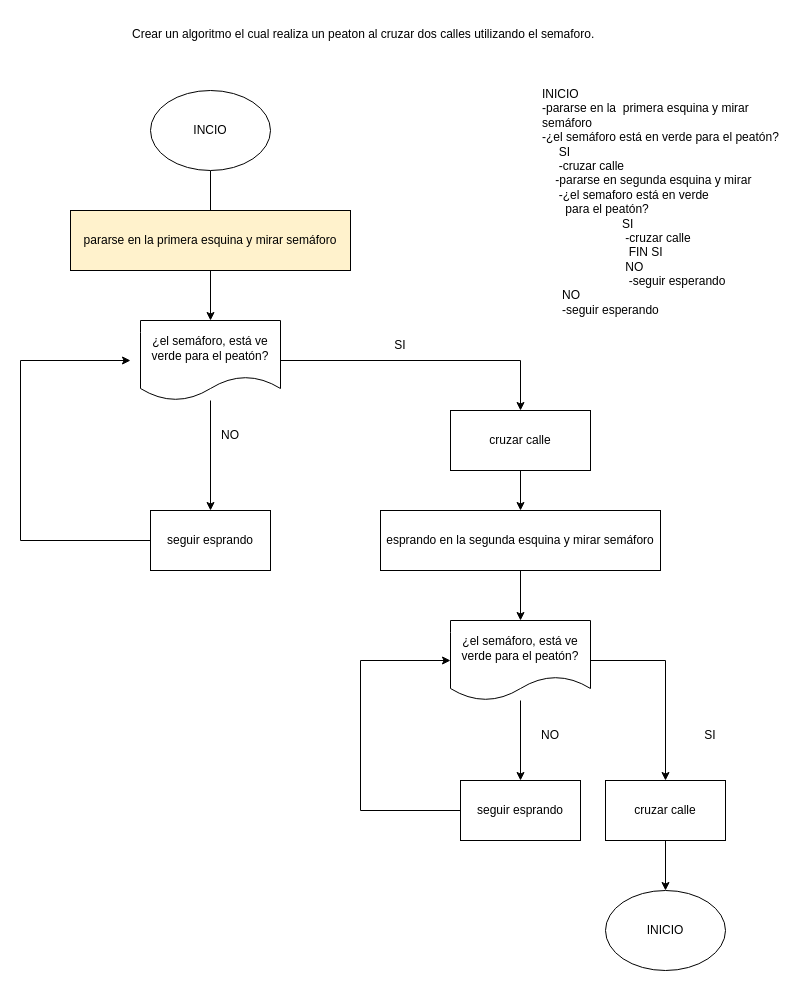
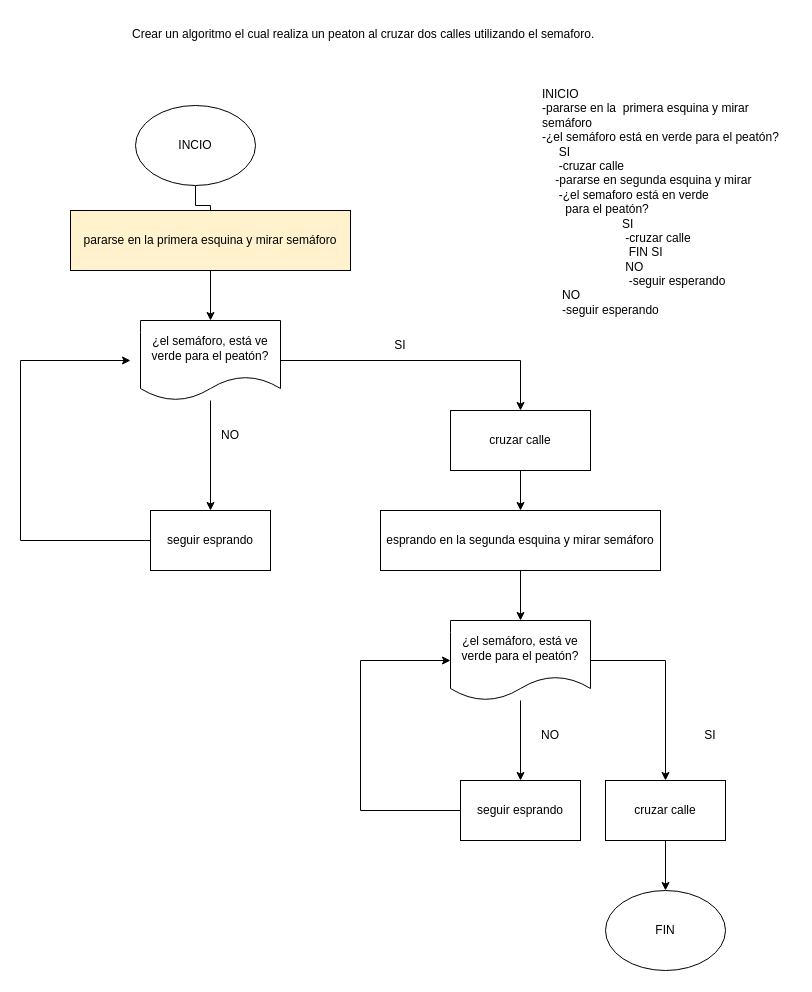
  <mxCell id="0" />
  <mxCell id="1" parent="0" />
  <mxCell id="2" value="INICIO&lt;br&gt;-pararse en la&amp;nbsp; primera esquina y mirar semáforo&lt;br&gt;-¿el semáforo está en verde para el peatón?&lt;br&gt;&amp;nbsp; &amp;nbsp; &amp;nbsp;SI&lt;br&gt;&amp;nbsp; &amp;nbsp; &amp;nbsp;-cruzar calle&lt;br&gt;&amp;nbsp; &amp;nbsp; -pararse en segunda esquina y mirar&lt;br&gt;&amp;nbsp; &amp;nbsp; &amp;nbsp;-¿el semaforo está en verde&amp;nbsp; &amp;nbsp; &amp;nbsp; &amp;nbsp; &amp;nbsp; &amp;nbsp; &amp;nbsp; &amp;nbsp; &amp;nbsp; &amp;nbsp; &amp;nbsp; &amp;nbsp; &amp;nbsp; &amp;nbsp; &amp;nbsp; &amp;nbsp;para el peatón?&lt;br&gt;&amp;nbsp; &amp;nbsp; &amp;nbsp; &amp;nbsp; &amp;nbsp; &amp;nbsp; &amp;nbsp; &amp;nbsp; &amp;nbsp; &amp;nbsp; &amp;nbsp; &amp;nbsp; SI&lt;br&gt;&amp;nbsp; &amp;nbsp; &amp;nbsp; &amp;nbsp; &amp;nbsp; &amp;nbsp; &amp;nbsp; &amp;nbsp; &amp;nbsp; &amp;nbsp; &amp;nbsp; &amp;nbsp; &amp;nbsp;-cruzar calle&lt;br&gt;&amp;nbsp; &amp;nbsp; &amp;nbsp; &amp;nbsp; &amp;nbsp; &amp;nbsp; &amp;nbsp; &amp;nbsp; &amp;nbsp; &amp;nbsp; &amp;nbsp; &amp;nbsp; &amp;nbsp; FIN SI&lt;br&gt;&amp;nbsp; &amp;nbsp; &amp;nbsp; &amp;nbsp; &amp;nbsp; &amp;nbsp; &amp;nbsp; &amp;nbsp; &amp;nbsp; &amp;nbsp; &amp;nbsp; &amp;nbsp; &amp;nbsp;NO&lt;br&gt;&amp;nbsp; &amp;nbsp; &amp;nbsp; &amp;nbsp; &amp;nbsp; &amp;nbsp; &amp;nbsp; &amp;nbsp; &amp;nbsp; &amp;nbsp; &amp;nbsp; &amp;nbsp; &amp;nbsp; -seguir esperando&lt;br&gt;&amp;nbsp; &amp;nbsp; &amp;nbsp; NO&lt;br&gt;&amp;nbsp; &amp;nbsp; &amp;nbsp; -seguir esperando&amp;nbsp;" style="text;html=1;strokeColor=none;fillColor=none;align=left;verticalAlign=top;whiteSpace=wrap;rounded=0;" vertex="1" parent="1"><mxGeometry x="540" y="80" width="250" height="280" as="geometry" /></mxCell>
  <mxCell id="3" value="Crear un algoritmo el cual realiza un peaton al cruzar dos calles utilizando el semaforo." style="text;whiteSpace=wrap;html=1;" vertex="1" parent="1"><mxGeometry x="130" y="20" width="470" height="40" as="geometry" /></mxCell>
  <mxCell id="4" value="" style="edgeStyle=orthogonalEdgeStyle;rounded=0;orthogonalLoop=1;jettySize=auto;html=1;endArrow=none;" edge="1" parent="1" source="5" target="7"><mxGeometry relative="1" as="geometry" /></mxCell>
- <mxCell id="5" value="INCIO" style="ellipse;whiteSpace=wrap;html=1;" vertex="1" parent="1"><mxGeometry x="150" y="90" width="120" height="80" as="geometry" /></mxCell>
+ <mxCell id="5" value="INCIO" style="ellipse;whiteSpace=wrap;html=1;" vertex="1" parent="1"><mxGeometry x="135" y="105" width="120" height="80" as="geometry" /></mxCell>
  <mxCell id="6" value="" style="edgeStyle=orthogonalEdgeStyle;rounded=0;orthogonalLoop=1;jettySize=auto;html=1;" edge="1" parent="1" source="7" target="10"><mxGeometry relative="1" as="geometry" /></mxCell>
  <mxCell id="7" value="pararse en la primera esquina y mirar semáforo" style="whiteSpace=wrap;html=1;fillColor=#fff2cc;" vertex="1" parent="1"><mxGeometry x="70" y="210" width="280" height="60" as="geometry" /></mxCell>
  <mxCell id="8" value="" style="edgeStyle=orthogonalEdgeStyle;rounded=0;orthogonalLoop=1;jettySize=auto;html=1;" edge="1" parent="1" source="10" target="12"><mxGeometry relative="1" as="geometry" /></mxCell>
  <mxCell id="9" value="" style="edgeStyle=orthogonalEdgeStyle;rounded=0;orthogonalLoop=1;jettySize=auto;html=1;" edge="1" parent="1" source="10" target="17"><mxGeometry relative="1" as="geometry" /></mxCell>
  <mxCell id="10" value="¿el semáforo, está ve verde para el peatón?" style="shape=document;whiteSpace=wrap;html=1;boundedLbl=1;" vertex="1" parent="1"><mxGeometry x="140" y="320" width="140" height="80" as="geometry" /></mxCell>
  <mxCell id="11" value="" style="edgeStyle=orthogonalEdgeStyle;rounded=0;orthogonalLoop=1;jettySize=auto;html=1;entryX=0.5;entryY=0;entryDx=0;entryDy=0;" edge="1" parent="1" source="12" target="14"><mxGeometry relative="1" as="geometry"><mxPoint x="520" y="500" as="targetPoint" /></mxGeometry></mxCell>
  <mxCell id="12" value="cruzar calle" style="whiteSpace=wrap;html=1;" vertex="1" parent="1"><mxGeometry x="450" y="410" width="140" height="60" as="geometry" /></mxCell>
  <mxCell id="13" value="" style="edgeStyle=orthogonalEdgeStyle;rounded=0;orthogonalLoop=1;jettySize=auto;html=1;" edge="1" parent="1" source="14" target="21"><mxGeometry relative="1" as="geometry" /></mxCell>
  <mxCell id="14" value="esprando en la segunda esquina y mirar semáforo" style="whiteSpace=wrap;html=1;" vertex="1" parent="1"><mxGeometry x="380" y="510" width="280" height="60" as="geometry" /></mxCell>
  <mxCell id="15" value="SI" style="text;html=1;strokeColor=none;fillColor=none;align=center;verticalAlign=middle;whiteSpace=wrap;rounded=0;" vertex="1" parent="1"><mxGeometry x="370" y="330" width="60" height="30" as="geometry" /></mxCell>
  <mxCell id="16" style="edgeStyle=orthogonalEdgeStyle;rounded=0;orthogonalLoop=1;jettySize=auto;html=1;exitX=0;exitY=0.5;exitDx=0;exitDy=0;" edge="1" parent="1" source="17"><mxGeometry relative="1" as="geometry"><mxPoint x="130" y="360" as="targetPoint" /><mxPoint x="130" y="540" as="sourcePoint" /><Array as="points"><mxPoint x="20" y="540" /><mxPoint x="20" y="360" /></Array></mxGeometry></mxCell>
  <mxCell id="17" value="seguir esprando" style="whiteSpace=wrap;html=1;" vertex="1" parent="1"><mxGeometry x="150" y="510" width="120" height="60" as="geometry" /></mxCell>
  <mxCell id="18" value="NO" style="text;html=1;strokeColor=none;fillColor=none;align=center;verticalAlign=middle;whiteSpace=wrap;rounded=0;" vertex="1" parent="1"><mxGeometry x="200" y="420" width="60" height="30" as="geometry" /></mxCell>
  <mxCell id="19" value="" style="edgeStyle=orthogonalEdgeStyle;rounded=0;orthogonalLoop=1;jettySize=auto;html=1;" edge="1" parent="1" source="21" target="23"><mxGeometry relative="1" as="geometry" /></mxCell>
  <mxCell id="20" value="" style="edgeStyle=orthogonalEdgeStyle;rounded=0;orthogonalLoop=1;jettySize=auto;html=1;" edge="1" parent="1" source="21" target="28"><mxGeometry relative="1" as="geometry" /></mxCell>
  <mxCell id="21" value="¿el semáforo, está ve verde para el peatón?" style="shape=document;whiteSpace=wrap;html=1;boundedLbl=1;" vertex="1" parent="1"><mxGeometry x="450" y="620" width="140" height="80" as="geometry" /></mxCell>
  <mxCell id="22" value="" style="edgeStyle=orthogonalEdgeStyle;rounded=0;orthogonalLoop=1;jettySize=auto;html=1;" edge="1" parent="1" source="23" target="25"><mxGeometry relative="1" as="geometry" /></mxCell>
  <mxCell id="23" value="cruzar calle" style="whiteSpace=wrap;html=1;" vertex="1" parent="1"><mxGeometry x="605" y="780" width="120" height="60" as="geometry" /></mxCell>
  <mxCell id="24" value="SI" style="text;html=1;strokeColor=none;fillColor=none;align=center;verticalAlign=middle;whiteSpace=wrap;rounded=0;" vertex="1" parent="1"><mxGeometry x="680" y="720" width="60" height="30" as="geometry" /></mxCell>
- <mxCell id="25" value="INICIO" style="ellipse;whiteSpace=wrap;html=1;" vertex="1" parent="1"><mxGeometry x="605" y="890" width="120" height="80" as="geometry" /></mxCell>
+ <mxCell id="25" value="FIN" style="ellipse;whiteSpace=wrap;html=1;" vertex="1" parent="1"><mxGeometry x="605" y="890" width="120" height="80" as="geometry" /></mxCell>
  <mxCell id="26" value="NO" style="text;html=1;strokeColor=none;fillColor=none;align=center;verticalAlign=middle;whiteSpace=wrap;rounded=0;" vertex="1" parent="1"><mxGeometry x="520" y="720" width="60" height="30" as="geometry" /></mxCell>
  <mxCell id="27" style="edgeStyle=orthogonalEdgeStyle;rounded=0;orthogonalLoop=1;jettySize=auto;html=1;entryX=0;entryY=0.5;entryDx=0;entryDy=0;" edge="1" parent="1" source="28" target="21"><mxGeometry relative="1" as="geometry"><mxPoint x="440" y="640" as="targetPoint" /><Array as="points"><mxPoint x="360" y="810" /><mxPoint x="360" y="660" /></Array></mxGeometry></mxCell>
  <mxCell id="28" value="seguir esprando" style="whiteSpace=wrap;html=1;" vertex="1" parent="1"><mxGeometry x="460" y="780" width="120" height="60" as="geometry" /></mxCell>
